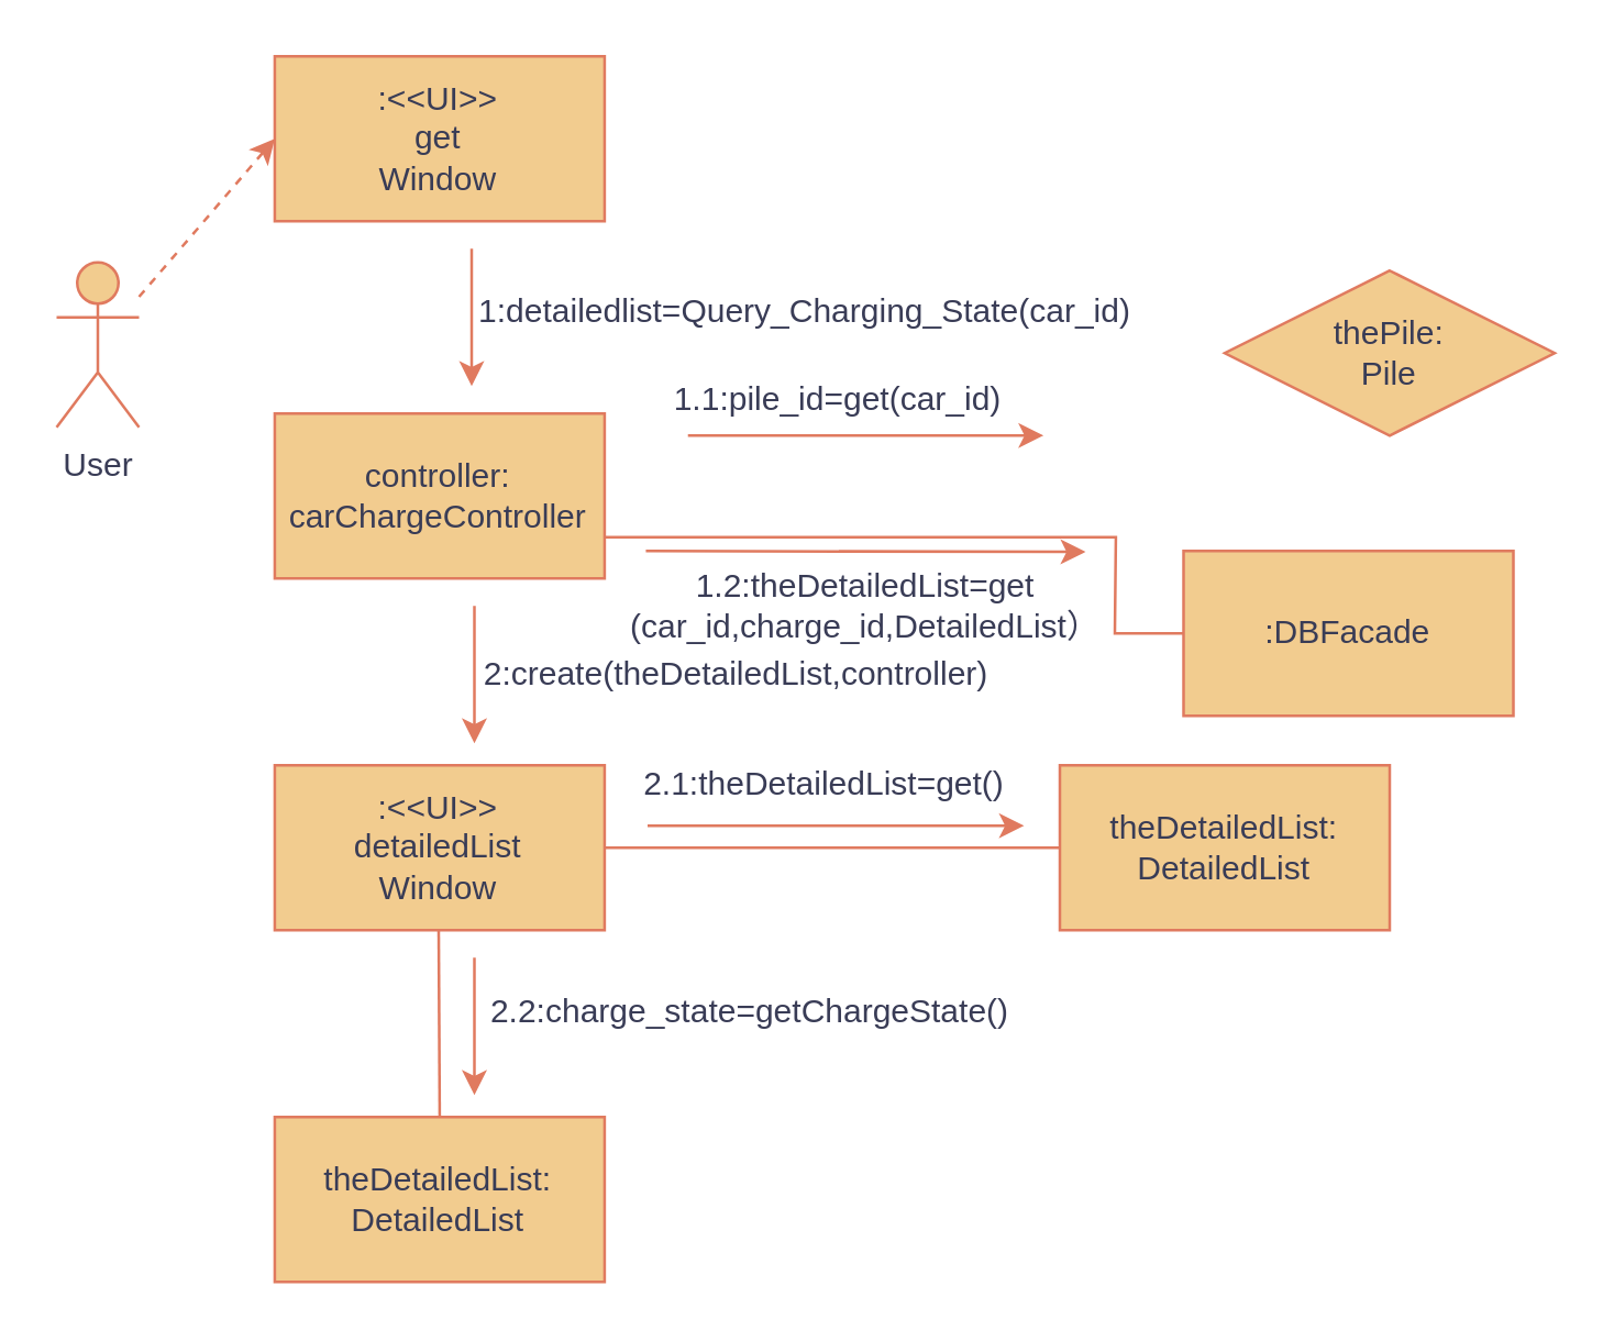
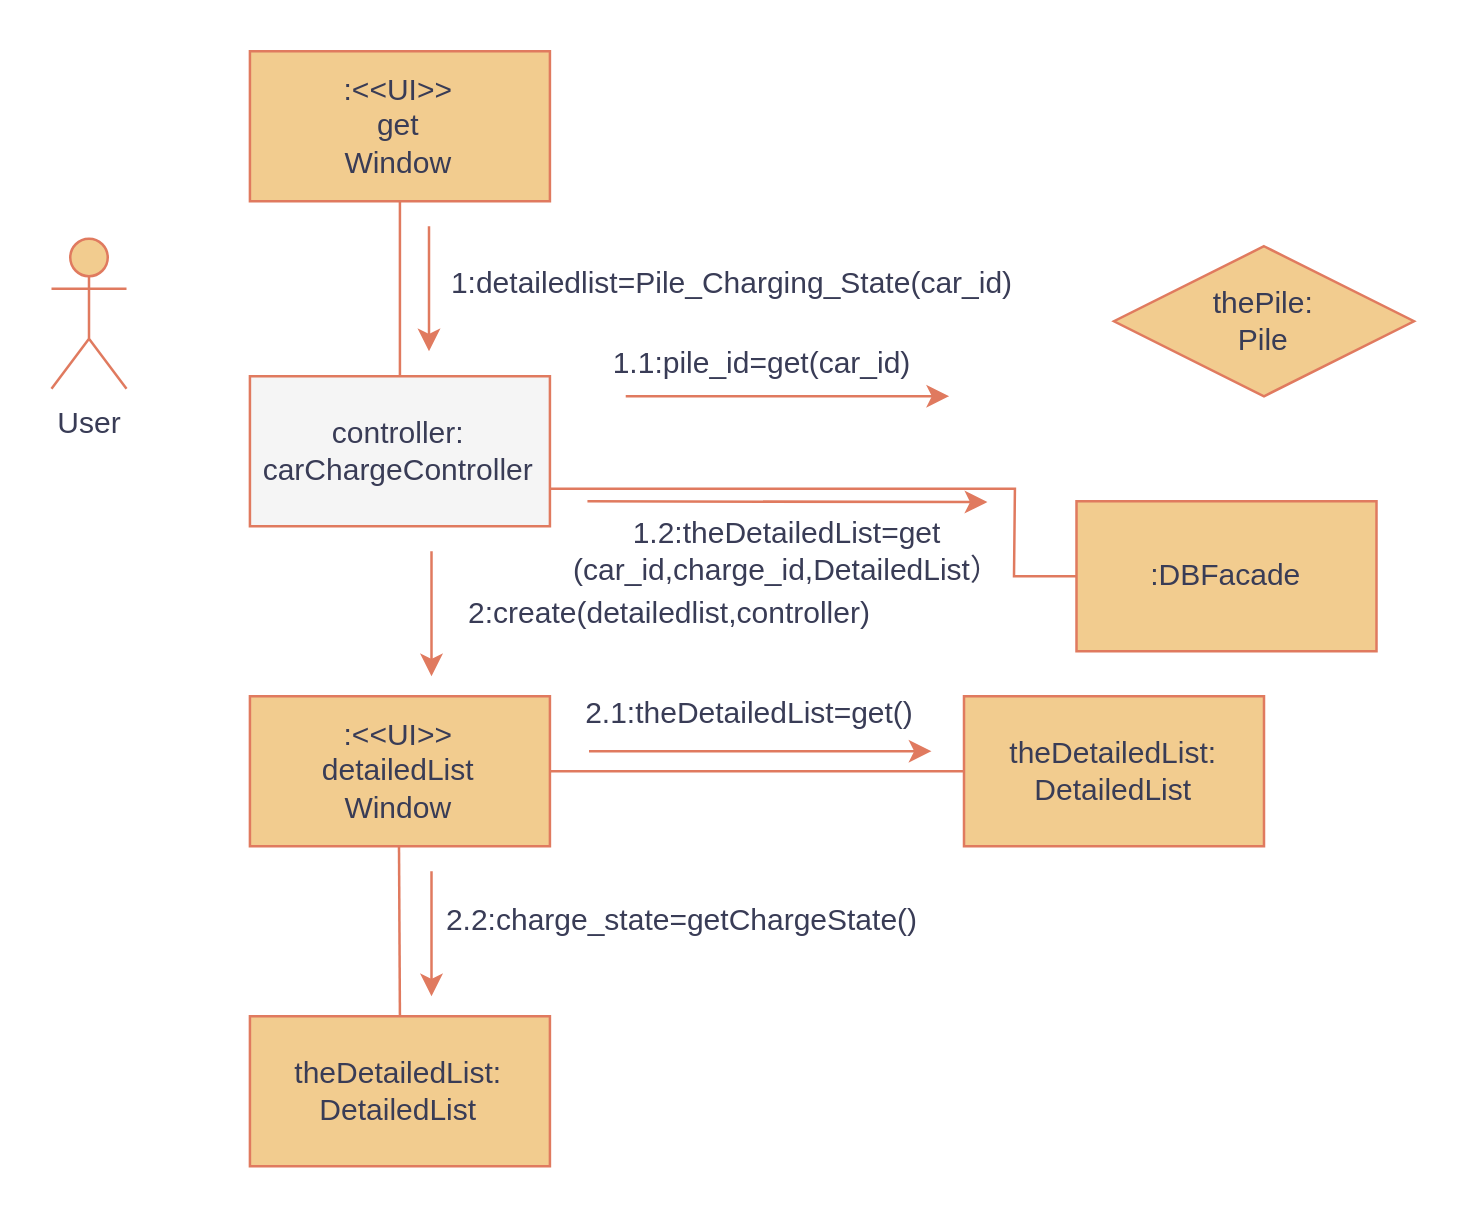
  <mxCell id="0" />
  <mxCell id="1" parent="0" />
  <mxCell id="2" value="User" style="shape=umlActor;verticalLabelPosition=bottom;verticalAlign=top;html=1;rounded=0;labelBackgroundColor=none;fillColor=#F2CC8F;strokeColor=#E07A5F;fontColor=#393C56;" vertex="1" parent="1"><mxGeometry x="20" y="95" width="30" height="60" as="geometry" /></mxCell>
- <mxCell id="3" value="controller:&lt;br&gt;carChargeController" style="rounded=0;whiteSpace=wrap;html=1;labelBackgroundColor=none;fillColor=#F2CC8F;strokeColor=#E07A5F;fontColor=#393C56;" vertex="1" parent="1"><mxGeometry x="99.37" y="150" width="120" height="60" as="geometry" /></mxCell>
- <mxCell id="4" value="" style="endArrow=classic;dashed=1;html=1;rounded=0;entryX=0;entryY=0.5;entryDx=0;entryDy=0;startArrow=none;startFill=0;endFill=1;labelBackgroundColor=none;strokeColor=#E07A5F;fontColor=default;" edge="1" parent="1" source="2" target="6"><mxGeometry width="50" height="50" relative="1" as="geometry"><mxPoint x="-25" y="78" as="sourcePoint" /><mxPoint x="85" y="60" as="targetPoint" /></mxGeometry></mxCell>
+ <mxCell id="3" value="controller:&lt;br&gt;carChargeController" style="rounded=0;whiteSpace=wrap;html=1;labelBackgroundColor=none;fillColor=#f5f5f5;strokeColor=#E07A5F;fontColor=#393C56;" vertex="1" parent="1"><mxGeometry x="99.37" y="150" width="120" height="60" as="geometry" /></mxCell>
+ <mxCell id="5" value="" style="edgeStyle=orthogonalEdgeStyle;rounded=0;orthogonalLoop=1;jettySize=auto;html=1;endArrow=none;startFill=0;labelBackgroundColor=none;strokeColor=#E07A5F;fontColor=default;" edge="1" parent="1" source="6" target="3"><mxGeometry relative="1" as="geometry" /></mxCell>
  <mxCell id="6" value=":&amp;lt;&amp;lt;UI&amp;gt;&amp;gt;&lt;div&gt;get&lt;/div&gt;&lt;div&gt;Window&lt;/div&gt;" style="rounded=0;whiteSpace=wrap;html=1;labelBackgroundColor=none;fillColor=#F2CC8F;strokeColor=#E07A5F;fontColor=#393C56;" vertex="1" parent="1"><mxGeometry x="99.37" y="20" width="120" height="60" as="geometry" /></mxCell>
  <mxCell id="7" value="" style="endArrow=classic;html=1;rounded=0;strokeColor=#E07A5F;fontColor=default;fillColor=#F2CC8F;labelBackgroundColor=none;" edge="1" parent="1"><mxGeometry width="50" height="50" relative="1" as="geometry"><mxPoint x="171" y="90" as="sourcePoint" /><mxPoint x="171" y="140" as="targetPoint" /></mxGeometry></mxCell>
  <mxCell id="8" value=":&amp;lt;&amp;lt;UI&amp;gt;&amp;gt;&lt;div&gt;&lt;span style=&quot;text-wrap-mode: nowrap;&quot;&gt;detailedList&lt;/span&gt;&lt;/div&gt;&lt;div&gt;Window&lt;/div&gt;" style="rounded=0;whiteSpace=wrap;html=1;labelBackgroundColor=none;fillColor=#F2CC8F;strokeColor=#E07A5F;fontColor=#393C56;" vertex="1" parent="1"><mxGeometry x="99.37" y="278" width="120" height="60" as="geometry" /></mxCell>
- <mxCell id="9" value="2:create(theDetailedList,controller)" style="text;html=1;align=center;verticalAlign=middle;resizable=0;points=[];autosize=1;strokeColor=none;fillColor=none;fontColor=#393C56;labelBackgroundColor=none;" vertex="1" parent="1"><mxGeometry x="162" y="230" width="210" height="30" as="geometry" /></mxCell>
+ <mxCell id="9" value="2:create(detailedlist,controller)" style="text;html=1;align=center;verticalAlign=middle;resizable=0;points=[];autosize=1;strokeColor=none;fillColor=none;fontColor=#393C56;labelBackgroundColor=none;" vertex="1" parent="1"><mxGeometry x="162" y="230" width="210" height="30" as="geometry" /></mxCell>
  <mxCell id="10" value="" style="endArrow=classic;html=1;rounded=0;strokeColor=#E07A5F;fontColor=default;fillColor=#F2CC8F;labelBackgroundColor=none;" edge="1" parent="1"><mxGeometry width="50" height="50" relative="1" as="geometry"><mxPoint x="172" y="220" as="sourcePoint" /><mxPoint x="172" y="270" as="targetPoint" /></mxGeometry></mxCell>
  <mxCell id="11" value="&lt;span style=&quot;text-wrap-mode: nowrap;&quot;&gt;theDetailedList:&lt;/span&gt;&lt;div&gt;&lt;span style=&quot;text-wrap-mode: nowrap;&quot;&gt;DetailedList&lt;/span&gt;&lt;/div&gt;" style="rounded=0;whiteSpace=wrap;html=1;labelBackgroundColor=none;fillColor=#F2CC8F;strokeColor=#E07A5F;fontColor=#393C56;" vertex="1" parent="1"><mxGeometry x="99.37" y="406" width="120" height="60" as="geometry" /></mxCell>
  <mxCell id="12" value="2.2:charge_state=getChargeState()" style="text;html=1;align=center;verticalAlign=middle;resizable=0;points=[];autosize=1;strokeColor=none;fillColor=none;fontColor=#393C56;labelBackgroundColor=none;" vertex="1" parent="1"><mxGeometry x="167" y="353" width="210" height="30" as="geometry" /></mxCell>
  <mxCell id="13" value="" style="endArrow=none;html=1;rounded=0;strokeColor=#E07A5F;fontColor=default;fillColor=#F2CC8F;entryX=0.5;entryY=0;entryDx=0;entryDy=0;labelBackgroundColor=none;" edge="1" parent="1" target="11"><mxGeometry width="50" height="50" relative="1" as="geometry"><mxPoint x="159" y="338" as="sourcePoint" /><mxPoint x="159.37" y="408.711" as="targetPoint" /></mxGeometry></mxCell>
  <mxCell id="14" value="" style="endArrow=classic;html=1;rounded=0;strokeColor=#E07A5F;fontColor=default;fillColor=#F2CC8F;labelBackgroundColor=none;" edge="1" parent="1"><mxGeometry width="50" height="50" relative="1" as="geometry"><mxPoint x="172" y="348" as="sourcePoint" /><mxPoint x="172" y="398" as="targetPoint" /></mxGeometry></mxCell>
- <mxCell id="15" value="1:detailedlist=Query_Charging_State(car_id)" style="text;html=1;align=center;verticalAlign=middle;resizable=0;points=[];autosize=1;strokeColor=none;fillColor=none;labelBackgroundColor=none;fontColor=#393C56;" vertex="1" parent="1"><mxGeometry x="162" y="98" width="260" height="30" as="geometry" /></mxCell>
+ <mxCell id="15" value="1:detailedlist=Pile_Charging_State(car_id)" style="text;html=1;align=center;verticalAlign=middle;resizable=0;points=[];autosize=1;strokeColor=none;fillColor=none;labelBackgroundColor=none;fontColor=#393C56;" vertex="1" parent="1"><mxGeometry x="162" y="98" width="260" height="30" as="geometry" /></mxCell>
  <mxCell id="16" value="thePile&lt;span style=&quot;background-color: transparent; color: light-dark(rgb(57, 60, 86), rgb(182, 184, 207));&quot;&gt;:&lt;/span&gt;&lt;div&gt;&lt;span style=&quot;background-color: transparent; color: light-dark(rgb(57, 60, 86), rgb(182, 184, 207));&quot;&gt;Pile&lt;/span&gt;&lt;/div&gt;" style="rhombus;whiteSpace=wrap;html=1;labelBackgroundColor=none;fillColor=#F2CC8F;strokeColor=#E07A5F;fontColor=#393C56;" vertex="1" parent="1"><mxGeometry x="445" y="98" width="120" height="60" as="geometry" /></mxCell>
  <mxCell id="17" value="&lt;span style=&quot;text-wrap-mode: nowrap;&quot;&gt;theDetailedList:&lt;/span&gt;&lt;div&gt;&lt;span style=&quot;text-wrap-mode: nowrap;&quot;&gt;DetailedList&lt;/span&gt;&lt;/div&gt;" style="rounded=0;whiteSpace=wrap;html=1;labelBackgroundColor=none;fillColor=#F2CC8F;strokeColor=#E07A5F;fontColor=#393C56;" vertex="1" parent="1"><mxGeometry x="385" y="278" width="120" height="60" as="geometry" /></mxCell>
  <mxCell id="18" value="" style="endArrow=none;html=1;rounded=0;entryX=0;entryY=0.5;entryDx=0;entryDy=0;labelBackgroundColor=none;strokeColor=#E07A5F;fontColor=default;" edge="1" parent="1" source="8" target="17"><mxGeometry width="50" height="50" relative="1" as="geometry"><mxPoint x="219.37" y="358" as="sourcePoint" /><mxPoint x="425" y="308" as="targetPoint" /></mxGeometry></mxCell>
  <mxCell id="19" value="2.1:theDetailedList=get()" style="text;html=1;align=center;verticalAlign=middle;resizable=0;points=[];autosize=1;strokeColor=none;fillColor=none;labelBackgroundColor=none;fontColor=#393C56;" vertex="1" parent="1"><mxGeometry x="223.5" y="270" width="150" height="30" as="geometry" /></mxCell>
  <mxCell id="20" value=":DBFacade" style="rounded=0;whiteSpace=wrap;html=1;labelBackgroundColor=none;fillColor=#F2CC8F;strokeColor=#E07A5F;fontColor=#393C56;" vertex="1" parent="1"><mxGeometry x="430" y="200" width="120" height="60" as="geometry" /></mxCell>
  <mxCell id="21" value="" style="endArrow=classic;html=1;rounded=0;labelBackgroundColor=none;strokeColor=#E07A5F;fontColor=default;" edge="1" parent="1"><mxGeometry width="50" height="50" relative="1" as="geometry"><mxPoint x="235" y="300" as="sourcePoint" /><mxPoint x="372" y="300" as="targetPoint" /></mxGeometry></mxCell>
  <mxCell id="22" value="" style="endArrow=none;html=1;rounded=0;strokeColor=#E07A5F;fontColor=#393C56;fillColor=#F2CC8F;exitX=1;exitY=0.25;exitDx=0;exitDy=0;entryX=0;entryY=0.5;entryDx=0;entryDy=0;" edge="1" parent="1" target="20"><mxGeometry width="50" height="50" relative="1" as="geometry"><mxPoint x="219.37" y="195" as="sourcePoint" /><mxPoint x="445.37" y="158" as="targetPoint" /><Array as="points"><mxPoint x="405.37" y="195" /><mxPoint x="405" y="230" /></Array></mxGeometry></mxCell>
  <mxCell id="23" value="1.2:theDetailedList=get&lt;div&gt;(car_id,charge_id,DetailedList）&lt;/div&gt;" style="text;html=1;align=center;verticalAlign=middle;resizable=0;points=[];autosize=1;strokeColor=none;fillColor=none;fontColor=#393C56;" vertex="1" parent="1"><mxGeometry x="219.37" y="200" width="190" height="40" as="geometry" /></mxCell>
  <mxCell id="24" value="" style="endArrow=classic;html=1;rounded=0;labelBackgroundColor=none;strokeColor=#E07A5F;fontColor=default;" edge="1" parent="1"><mxGeometry width="50" height="50" relative="1" as="geometry"><mxPoint x="249.69" y="158" as="sourcePoint" /><mxPoint x="379.06" y="158" as="targetPoint" /></mxGeometry></mxCell>
  <mxCell id="25" value="" style="endArrow=classic;html=1;rounded=0;labelBackgroundColor=none;strokeColor=#E07A5F;fontColor=default;" edge="1" parent="1"><mxGeometry width="50" height="50" relative="1" as="geometry"><mxPoint x="234.37" y="200" as="sourcePoint" /><mxPoint x="394.37" y="200.34" as="targetPoint" /></mxGeometry></mxCell>
  <mxCell id="26" value="1.1:pile_id=get(car_id)" style="text;html=1;align=center;verticalAlign=middle;resizable=0;points=[];autosize=1;strokeColor=none;fillColor=none;fontColor=#393C56;" vertex="1" parent="1"><mxGeometry x="233.5" y="130" width="140" height="30" as="geometry" /></mxCell>
